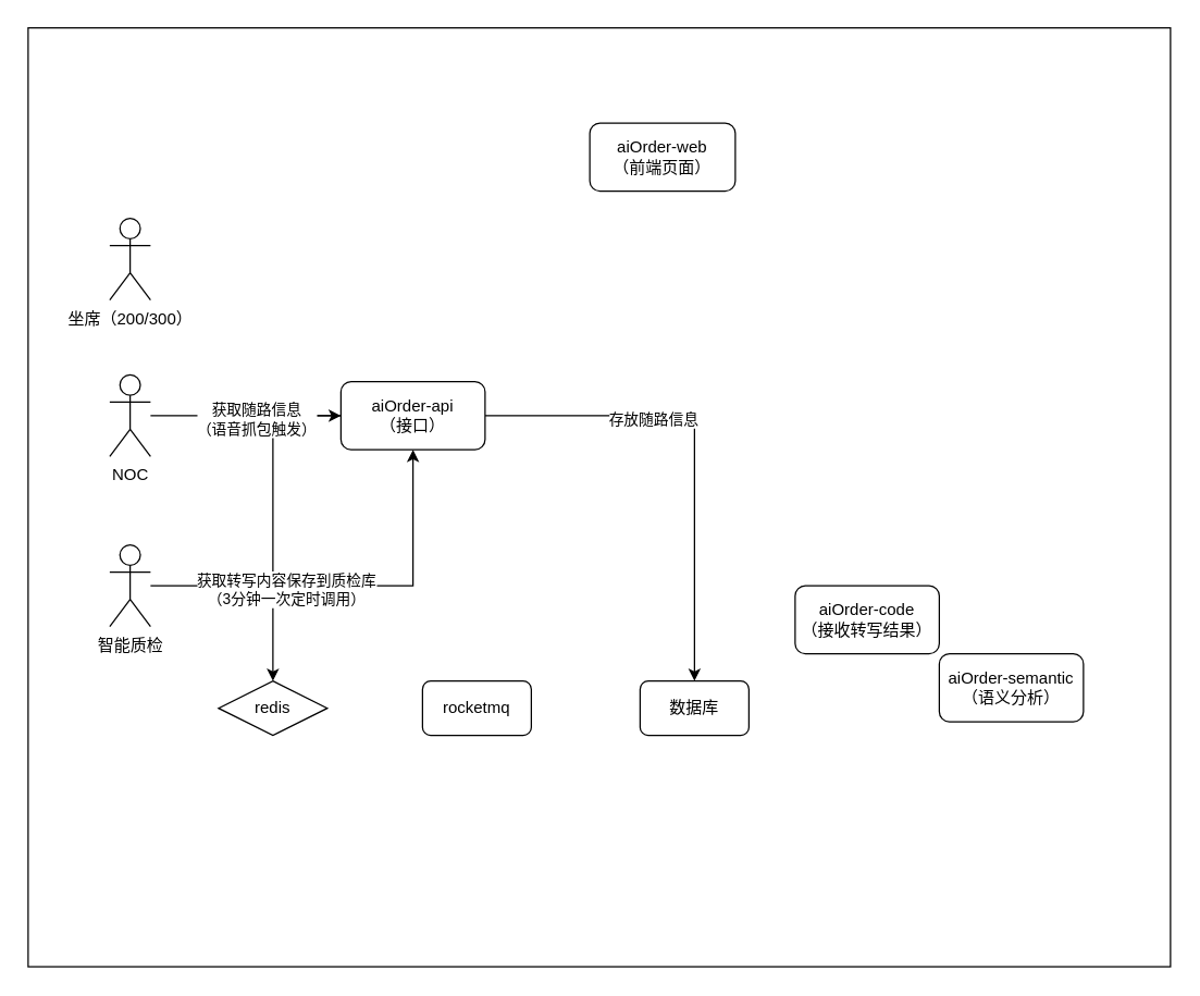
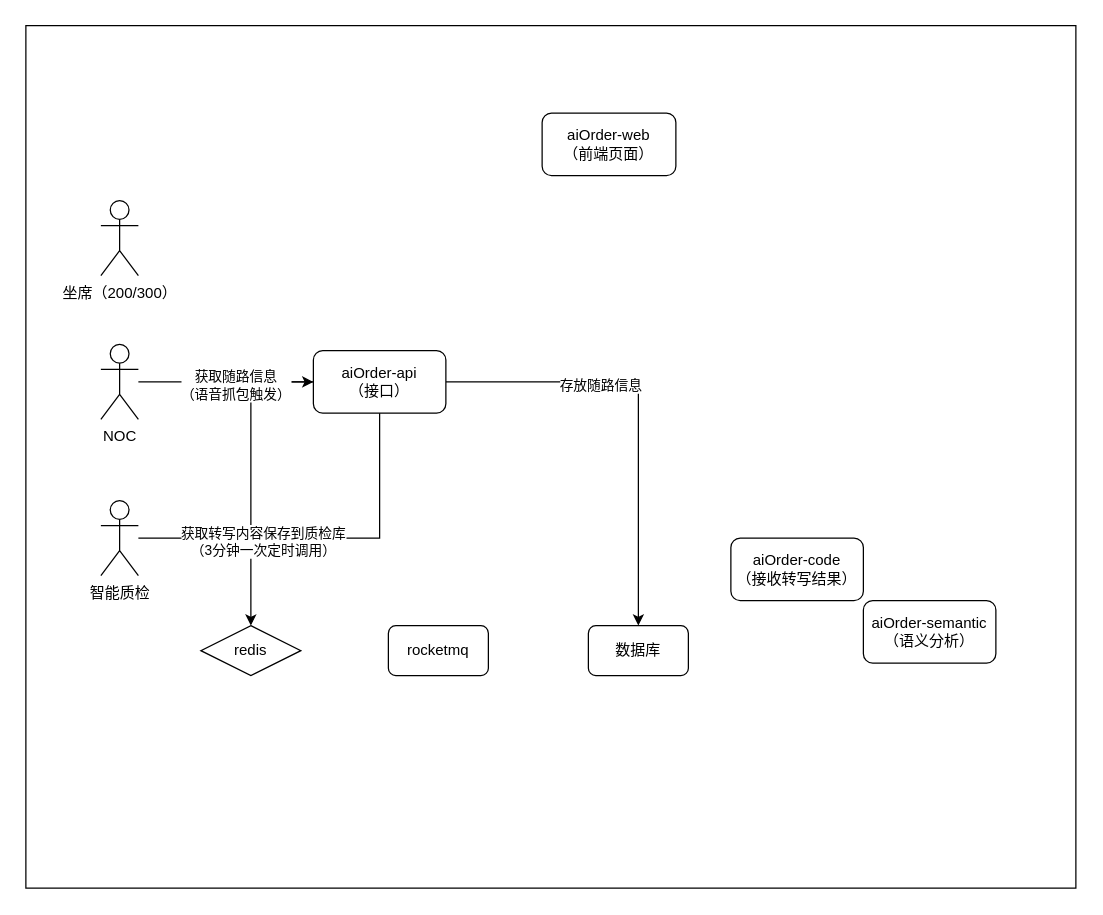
  <mxCell id="0" />
  <mxCell id="1" parent="0" />
  <mxCell id="2" value="" style="rounded=0;whiteSpace=wrap;html=1;" parent="1" vertex="1"><mxGeometry x="20" y="20" width="840" height="690" as="geometry" /></mxCell>
  <mxCell id="3" value="&lt;font style=&quot;vertical-align: inherit&quot;&gt;&lt;font style=&quot;vertical-align: inherit&quot;&gt;redis&lt;br&gt;&lt;/font&gt;&lt;/font&gt;" style="rhombus;whiteSpace=wrap;html=1;" parent="1" vertex="1"><mxGeometry x="160" y="500" width="80" height="40" as="geometry" /></mxCell>
  <mxCell id="4" value="&lt;font style=&quot;vertical-align: inherit&quot;&gt;&lt;font style=&quot;vertical-align: inherit&quot;&gt;rocketmq&lt;/font&gt;&lt;/font&gt;" style="rounded=1;whiteSpace=wrap;html=1;" parent="1" vertex="1"><mxGeometry x="310" y="500" width="80" height="40" as="geometry" /></mxCell>
  <mxCell id="5" style="edgeStyle=orthogonalEdgeStyle;rounded=0;orthogonalLoop=1;jettySize=auto;html=1;" edge="1" parent="1" source="8" target="11"><mxGeometry relative="1" as="geometry" /></mxCell>
  <mxCell id="6" value="存放随路信息" style="edgeLabel;html=1;align=center;verticalAlign=middle;resizable=0;points=[];" vertex="1" connectable="0" parent="5"><mxGeometry x="-0.296" y="-2" relative="1" as="geometry"><mxPoint as="offset" /></mxGeometry></mxCell>
  <mxCell id="7" style="edgeStyle=orthogonalEdgeStyle;rounded=0;orthogonalLoop=1;jettySize=auto;html=1;" edge="1" parent="1" source="8" target="3"><mxGeometry relative="1" as="geometry" /></mxCell>
  <mxCell id="8" value="aiOrder-api&lt;br&gt;（接口）" style="rounded=1;whiteSpace=wrap;html=1;" vertex="1" parent="1"><mxGeometry x="250" y="280" width="106" height="50" as="geometry" /></mxCell>
  <mxCell id="9" value="aiOrder-web&lt;br&gt;（前端页面）" style="rounded=1;whiteSpace=wrap;html=1;" vertex="1" parent="1"><mxGeometry x="433" y="90" width="107" height="50" as="geometry" /></mxCell>
  <mxCell id="10" value="aiOrder-semantic&lt;br&gt;（语义分析）" style="rounded=1;whiteSpace=wrap;html=1;" vertex="1" parent="1"><mxGeometry x="690" y="480" width="106" height="50" as="geometry" /></mxCell>
  <mxCell id="11" value="数据库" style="rounded=1;whiteSpace=wrap;html=1;" vertex="1" parent="1"><mxGeometry x="470" y="500" width="80" height="40" as="geometry" /></mxCell>
  <mxCell id="12" value="aiOrder-code&lt;br&gt;（接收转写结果）" style="rounded=1;whiteSpace=wrap;html=1;" vertex="1" parent="1"><mxGeometry x="584" y="430" width="106" height="50" as="geometry" /></mxCell>
  <mxCell id="13" value="坐席（200/300）" style="shape=umlActor;verticalLabelPosition=bottom;verticalAlign=top;html=1;outlineConnect=0;" vertex="1" parent="1"><mxGeometry x="80" y="160" width="30" height="60" as="geometry" /></mxCell>
  <mxCell id="14" style="edgeStyle=orthogonalEdgeStyle;rounded=0;orthogonalLoop=1;jettySize=auto;html=1;" edge="1" parent="1" source="16" target="8"><mxGeometry relative="1" as="geometry" /></mxCell>
  <mxCell id="15" value="获取随路信息&lt;br&gt;（语音抓包触发）" style="edgeLabel;html=1;align=center;verticalAlign=middle;resizable=0;points=[];" vertex="1" connectable="0" parent="14"><mxGeometry x="0.103" y="-2" relative="1" as="geometry"><mxPoint as="offset" /></mxGeometry></mxCell>
  <mxCell id="16" value="NOC" style="shape=umlActor;verticalLabelPosition=bottom;verticalAlign=top;html=1;outlineConnect=0;" vertex="1" parent="1"><mxGeometry x="80" y="275" width="30" height="60" as="geometry" /></mxCell>
- <mxCell id="17" style="edgeStyle=orthogonalEdgeStyle;rounded=0;orthogonalLoop=1;jettySize=auto;html=1;" edge="1" parent="1" source="19" target="8"><mxGeometry relative="1" as="geometry"><Array as="points"><mxPoint x="303" y="430" /></Array></mxGeometry></mxCell>
+ <mxCell id="17" style="edgeStyle=orthogonalEdgeStyle;rounded=0;orthogonalLoop=1;jettySize=auto;html=1;endArrow=none;" edge="1" parent="1" source="19" target="8"><mxGeometry relative="1" as="geometry"><Array as="points"><mxPoint x="303" y="430" /></Array></mxGeometry></mxCell>
  <mxCell id="18" value="获取转写内容保存到质检库&lt;br&gt;（3分钟一次定时调用）" style="edgeLabel;html=1;align=center;verticalAlign=middle;resizable=0;points=[];" vertex="1" connectable="0" parent="17"><mxGeometry x="-0.217" y="-2" relative="1" as="geometry"><mxPoint x="-16" as="offset" /></mxGeometry></mxCell>
  <mxCell id="19" value="智能质检" style="shape=umlActor;verticalLabelPosition=bottom;verticalAlign=top;html=1;outlineConnect=0;" vertex="1" parent="1"><mxGeometry x="80" y="400" width="30" height="60" as="geometry" /></mxCell>
